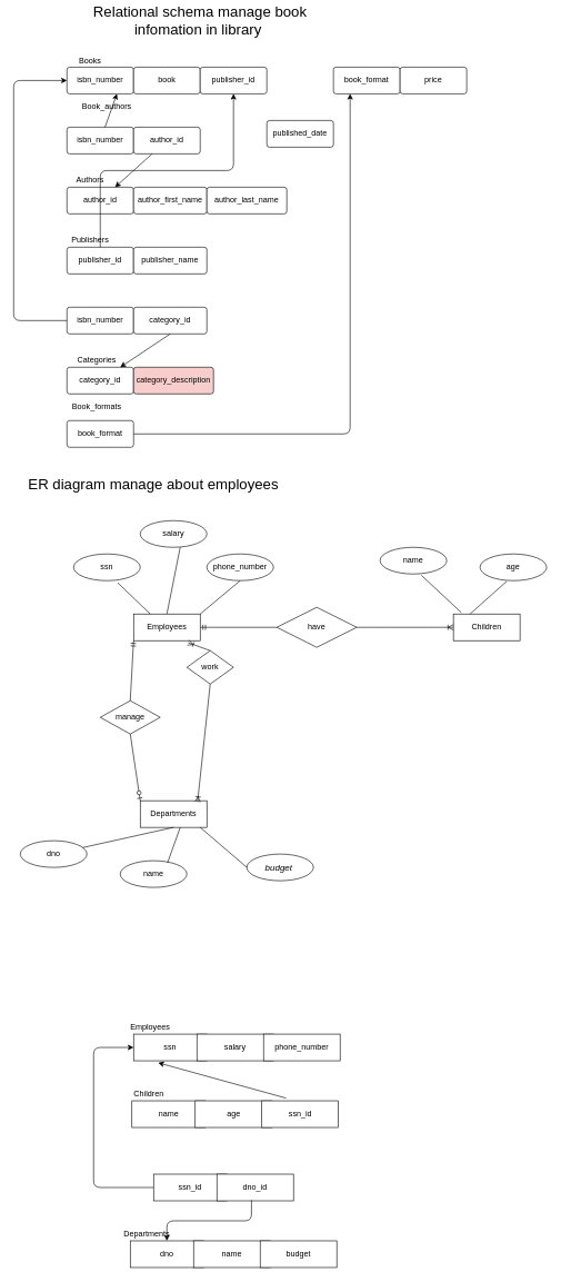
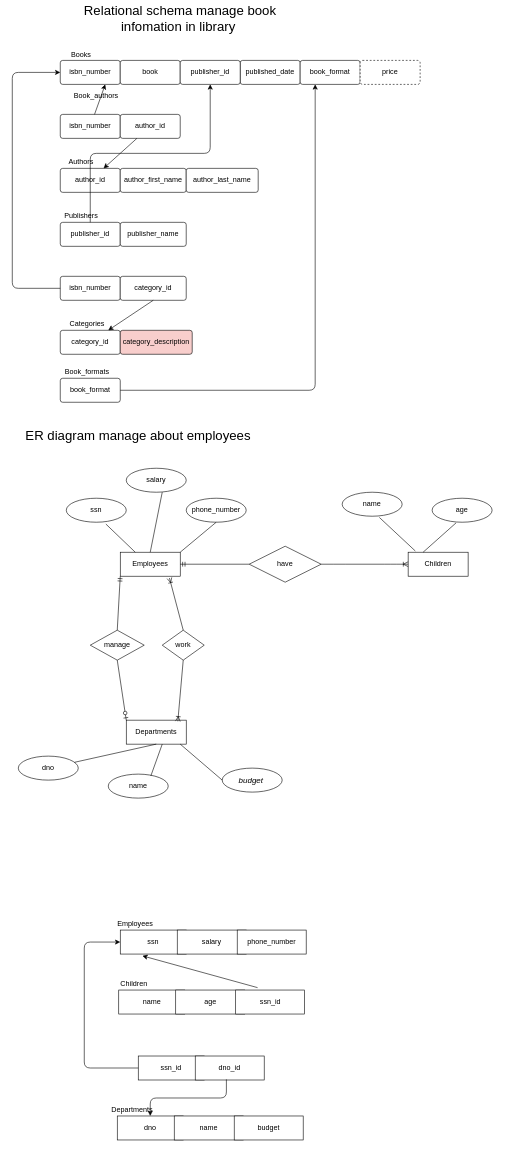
  <mxCell id="0" />
  <mxCell id="1" parent="0" />
  <mxCell id="2" value="isbn_number" style="rounded=1;arcSize=10;whiteSpace=wrap;html=1;align=center;" vertex="1" parent="1"><mxGeometry x="100" y="100" width="100" height="40" as="geometry" /></mxCell>
  <mxCell id="3" value="book" style="rounded=1;arcSize=10;whiteSpace=wrap;html=1;align=center;" vertex="1" parent="1"><mxGeometry x="200" y="100" width="100" height="40" as="geometry" /></mxCell>
- <mxCell id="4" value="published_date" style="rounded=1;arcSize=10;whiteSpace=wrap;html=1;align=center;" vertex="1" parent="1"><mxGeometry x="400" y="180" width="100" height="40" as="geometry" /></mxCell>
+ <mxCell id="4" value="published_date" style="rounded=1;arcSize=10;whiteSpace=wrap;html=1;align=center;" vertex="1" parent="1"><mxGeometry x="400" y="100" width="100" height="40" as="geometry" /></mxCell>
  <mxCell id="5" value="publisher_id" style="rounded=1;arcSize=10;whiteSpace=wrap;html=1;align=center;" vertex="1" parent="1"><mxGeometry x="300" y="100" width="100" height="40" as="geometry" /></mxCell>
  <mxCell id="6" value="&lt;font style=&quot;font-size: 22px&quot;&gt;Relational schema manage book infomation in library&amp;nbsp;&lt;/font&gt;" style="text;html=1;strokeColor=none;fillColor=none;align=center;verticalAlign=middle;whiteSpace=wrap;rounded=0;" vertex="1" parent="1"><mxGeometry x="100" y="20" width="400" height="20" as="geometry" /></mxCell>
  <mxCell id="7" value="Books" style="text;html=1;strokeColor=none;fillColor=none;align=center;verticalAlign=middle;whiteSpace=wrap;rounded=0;" vertex="1" parent="1"><mxGeometry x="100" y="80" width="70" height="20" as="geometry" /></mxCell>
  <mxCell id="8" value="book_format" style="rounded=1;arcSize=10;whiteSpace=wrap;html=1;align=center;" vertex="1" parent="1"><mxGeometry x="500" y="100" width="100" height="40" as="geometry" /></mxCell>
- <mxCell id="9" value="price" style="rounded=1;arcSize=10;whiteSpace=wrap;html=1;align=center;" vertex="1" parent="1"><mxGeometry x="600" y="100" width="100" height="40" as="geometry" /></mxCell>
+ <mxCell id="9" value="price" style="rounded=1;arcSize=10;whiteSpace=wrap;html=1;align=center;dashed=1;" vertex="1" parent="1"><mxGeometry x="600" y="100" width="100" height="40" as="geometry" /></mxCell>
  <mxCell id="10" value="isbn_number" style="rounded=1;arcSize=10;whiteSpace=wrap;html=1;align=center;" vertex="1" parent="1"><mxGeometry x="100" y="190" width="100" height="40" as="geometry" /></mxCell>
  <mxCell id="11" value="author_id" style="rounded=1;arcSize=10;whiteSpace=wrap;html=1;align=center;" vertex="1" parent="1"><mxGeometry x="200" y="190" width="100" height="40" as="geometry" /></mxCell>
  <mxCell id="12" value="Book_authors" style="text;html=1;strokeColor=none;fillColor=none;align=center;verticalAlign=middle;whiteSpace=wrap;rounded=0;" vertex="1" parent="1"><mxGeometry x="125" y="150" width="70" height="20" as="geometry" /></mxCell>
  <mxCell id="13" value="author_id" style="rounded=1;arcSize=10;whiteSpace=wrap;html=1;align=center;" vertex="1" parent="1"><mxGeometry x="100" y="280" width="100" height="40" as="geometry" /></mxCell>
  <mxCell id="14" value="author_first_name" style="rounded=1;arcSize=10;whiteSpace=wrap;html=1;align=center;" vertex="1" parent="1"><mxGeometry x="200" y="280" width="110" height="40" as="geometry" /></mxCell>
  <mxCell id="15" value="Authors" style="text;html=1;strokeColor=none;fillColor=none;align=center;verticalAlign=middle;whiteSpace=wrap;rounded=0;" vertex="1" parent="1"><mxGeometry x="100" y="260" width="70" height="20" as="geometry" /></mxCell>
  <mxCell id="16" value="author_last_name" style="rounded=1;arcSize=10;whiteSpace=wrap;html=1;align=center;" vertex="1" parent="1"><mxGeometry x="310" y="280" width="120" height="40" as="geometry" /></mxCell>
  <mxCell id="17" value="publisher_id" style="rounded=1;arcSize=10;whiteSpace=wrap;html=1;align=center;" vertex="1" parent="1"><mxGeometry x="100" y="370" width="100" height="40" as="geometry" /></mxCell>
  <mxCell id="18" value="publisher_name" style="rounded=1;arcSize=10;whiteSpace=wrap;html=1;align=center;" vertex="1" parent="1"><mxGeometry x="200" y="370" width="110" height="40" as="geometry" /></mxCell>
  <mxCell id="19" value="Publishers" style="text;html=1;strokeColor=none;fillColor=none;align=center;verticalAlign=middle;whiteSpace=wrap;rounded=0;" vertex="1" parent="1"><mxGeometry x="100" y="350" width="70" height="20" as="geometry" /></mxCell>
  <mxCell id="20" value="isbn_number" style="rounded=1;arcSize=10;whiteSpace=wrap;html=1;align=center;" vertex="1" parent="1"><mxGeometry x="100" y="460" width="100" height="40" as="geometry" /></mxCell>
  <mxCell id="21" value="category_id" style="rounded=1;arcSize=10;whiteSpace=wrap;html=1;align=center;" vertex="1" parent="1"><mxGeometry x="200" y="460" width="110" height="40" as="geometry" /></mxCell>
  <mxCell id="22" value="category_id" style="rounded=1;arcSize=10;whiteSpace=wrap;html=1;align=center;" vertex="1" parent="1"><mxGeometry x="100" y="550" width="100" height="40" as="geometry" /></mxCell>
  <mxCell id="23" value="category_description" style="rounded=1;arcSize=10;whiteSpace=wrap;html=1;align=center;fillColor=#f8cecc;" vertex="1" parent="1"><mxGeometry x="200" y="550" width="120" height="40" as="geometry" /></mxCell>
  <mxCell id="24" value="Categories" style="text;html=1;strokeColor=none;fillColor=none;align=center;verticalAlign=middle;whiteSpace=wrap;rounded=0;" vertex="1" parent="1"><mxGeometry x="110" y="530" width="70" height="20" as="geometry" /></mxCell>
  <mxCell id="25" value="book_format" style="rounded=1;arcSize=10;whiteSpace=wrap;html=1;align=center;" vertex="1" parent="1"><mxGeometry x="100" y="630" width="100" height="40" as="geometry" /></mxCell>
- <mxCell id="26" value="Book_formats" style="text;html=1;strokeColor=none;fillColor=none;align=center;verticalAlign=middle;whiteSpace=wrap;rounded=0;" vertex="1" parent="1"><mxGeometry x="110" y="600" width="70" height="20" as="geometry" /></mxCell>
+ <mxCell id="26" value="Book_formats" style="text;html=1;strokeColor=none;fillColor=none;align=center;verticalAlign=middle;whiteSpace=wrap;rounded=0;" vertex="1" parent="1"><mxGeometry x="110" y="610" width="70" height="20" as="geometry" /></mxCell>
  <mxCell id="27" value="" style="endArrow=classic;html=1;entryX=0.75;entryY=1;entryDx=0;entryDy=0;" edge="1" parent="1" source="10" target="2"><mxGeometry width="50" height="50" relative="1" as="geometry"><mxPoint x="340" y="370" as="sourcePoint" /><mxPoint x="390" y="320" as="targetPoint" /></mxGeometry></mxCell>
  <mxCell id="28" value="" style="endArrow=classic;html=1;" edge="1" parent="1" source="11" target="13"><mxGeometry width="50" height="50" relative="1" as="geometry"><mxPoint x="340" y="370" as="sourcePoint" /><mxPoint x="390" y="320" as="targetPoint" /></mxGeometry></mxCell>
  <mxCell id="29" value="" style="endArrow=classic;html=1;edgeStyle=elbowEdgeStyle;elbow=vertical;" edge="1" parent="1" source="17" target="5"><mxGeometry width="50" height="50" relative="1" as="geometry"><mxPoint x="340" y="420" as="sourcePoint" /><mxPoint x="390" y="370" as="targetPoint" /></mxGeometry></mxCell>
  <mxCell id="30" value="" style="endArrow=classic;html=1;entryX=0.25;entryY=1;entryDx=0;entryDy=0;edgeStyle=orthogonalEdgeStyle;" edge="1" parent="1" source="25" target="8"><mxGeometry width="50" height="50" relative="1" as="geometry"><mxPoint x="330" y="440" as="sourcePoint" /><mxPoint x="380" y="390" as="targetPoint" /></mxGeometry></mxCell>
  <mxCell id="31" value="" style="endArrow=classic;html=1;edgeStyle=orthogonalEdgeStyle;" edge="1" parent="1" source="20" target="2"><mxGeometry width="50" height="50" relative="1" as="geometry"><mxPoint x="330" y="440" as="sourcePoint" /><mxPoint x="380" y="390" as="targetPoint" /><Array as="points"><mxPoint x="20" y="480" /><mxPoint x="20" y="120" /></Array></mxGeometry></mxCell>
  <mxCell id="32" value="" style="endArrow=classic;html=1;exitX=0.5;exitY=1;exitDx=0;exitDy=0;" edge="1" parent="1" source="21" target="22"><mxGeometry width="50" height="50" relative="1" as="geometry"><mxPoint x="330" y="510" as="sourcePoint" /><mxPoint x="380" y="460" as="targetPoint" /></mxGeometry></mxCell>
  <mxCell id="33" value="&lt;font style=&quot;font-size: 22px&quot;&gt;ER diagram manage about employees&lt;br&gt;&lt;br&gt;&lt;/font&gt;" style="text;html=1;strokeColor=none;fillColor=none;align=center;verticalAlign=middle;whiteSpace=wrap;rounded=0;" vertex="1" parent="1"><mxGeometry x="30" y="730" width="400" height="20" as="geometry" /></mxCell>
  <mxCell id="34" value="Departments&lt;br&gt;" style="whiteSpace=wrap;html=1;align=center;" vertex="1" parent="1"><mxGeometry x="210" y="1200" width="100" height="40" as="geometry" /></mxCell>
  <mxCell id="35" value="Employees" style="whiteSpace=wrap;html=1;align=center;" vertex="1" parent="1"><mxGeometry x="200" y="920" width="100" height="40" as="geometry" /></mxCell>
  <mxCell id="36" value="ssn&lt;br&gt;" style="ellipse;whiteSpace=wrap;html=1;align=center;" vertex="1" parent="1"><mxGeometry x="110" y="830" width="100" height="40" as="geometry" /></mxCell>
  <mxCell id="37" value="salary" style="ellipse;whiteSpace=wrap;html=1;align=center;" vertex="1" parent="1"><mxGeometry x="210" y="780" width="100" height="40" as="geometry" /></mxCell>
  <mxCell id="38" value="phone_number&lt;br&gt;" style="ellipse;whiteSpace=wrap;html=1;align=center;" vertex="1" parent="1"><mxGeometry x="310" y="830" width="100" height="40" as="geometry" /></mxCell>
  <mxCell id="39" value="have" style="shape=rhombus;perimeter=rhombusPerimeter;whiteSpace=wrap;html=1;align=center;" vertex="1" parent="1"><mxGeometry x="415" y="910" width="120" height="60" as="geometry" /></mxCell>
- <mxCell id="40" value="work" style="shape=rhombus;perimeter=rhombusPerimeter;whiteSpace=wrap;html=1;align=center;" vertex="1" parent="1"><mxGeometry x="280" y="975" width="70" height="50" as="geometry" /></mxCell>
+ <mxCell id="40" value="work" style="shape=rhombus;perimeter=rhombusPerimeter;whiteSpace=wrap;html=1;align=center;" vertex="1" parent="1"><mxGeometry x="270" y="1050" width="70" height="50" as="geometry" /></mxCell>
  <mxCell id="41" value="" style="fontSize=12;html=1;endArrow=ERoneToMany;entryX=0.86;entryY=0.05;entryDx=0;entryDy=0;entryPerimeter=0;exitX=0.5;exitY=1;exitDx=0;exitDy=0;" edge="1" parent="1" source="40" target="34"><mxGeometry width="100" height="100" relative="1" as="geometry"><mxPoint x="290" y="1103" as="sourcePoint" /><mxPoint x="420" y="1170" as="targetPoint" /></mxGeometry></mxCell>
  <mxCell id="42" value="manage" style="shape=rhombus;perimeter=rhombusPerimeter;whiteSpace=wrap;html=1;align=center;" vertex="1" parent="1"><mxGeometry x="150" y="1050" width="90" height="50" as="geometry" /></mxCell>
  <mxCell id="43" value="" style="fontSize=12;html=1;endArrow=ERmandOne;entryX=1;entryY=0.5;entryDx=0;entryDy=0;exitX=0;exitY=0.5;exitDx=0;exitDy=0;" edge="1" parent="1" source="39" target="35"><mxGeometry width="100" height="100" relative="1" as="geometry"><mxPoint x="320" y="1070" as="sourcePoint" /><mxPoint x="420" y="970" as="targetPoint" /></mxGeometry></mxCell>
  <mxCell id="44" value="" style="fontSize=12;html=1;endArrow=ERmandOne;entryX=0;entryY=1;entryDx=0;entryDy=0;exitX=0.5;exitY=0;exitDx=0;exitDy=0;" edge="1" parent="1" source="42" target="35"><mxGeometry width="100" height="100" relative="1" as="geometry"><mxPoint x="320" y="1170" as="sourcePoint" /><mxPoint x="420" y="1070" as="targetPoint" /></mxGeometry></mxCell>
  <mxCell id="45" value="" style="fontSize=12;html=1;endArrow=ERzeroToOne;endFill=1;entryX=0;entryY=0;entryDx=0;entryDy=0;exitX=0.5;exitY=1;exitDx=0;exitDy=0;" edge="1" parent="1" source="42" target="34"><mxGeometry width="100" height="100" relative="1" as="geometry"><mxPoint x="320" y="1170" as="sourcePoint" /><mxPoint x="420" y="1070" as="targetPoint" /></mxGeometry></mxCell>
  <mxCell id="46" value="" style="fontSize=12;html=1;endArrow=ERoneToMany;entryX=0.82;entryY=1.075;entryDx=0;entryDy=0;entryPerimeter=0;exitX=0.5;exitY=0;exitDx=0;exitDy=0;" edge="1" parent="1" source="40" target="35"><mxGeometry width="100" height="100" relative="1" as="geometry"><mxPoint x="320" y="1170" as="sourcePoint" /><mxPoint x="420" y="1070" as="targetPoint" /></mxGeometry></mxCell>
  <mxCell id="47" value="" style="endArrow=none;html=1;rounded=0;entryX=0.66;entryY=1.075;entryDx=0;entryDy=0;entryPerimeter=0;exitX=0.25;exitY=0;exitDx=0;exitDy=0;" edge="1" parent="1" source="35" target="36"><mxGeometry relative="1" as="geometry"><mxPoint x="290" y="1020" as="sourcePoint" /><mxPoint x="450" y="1020" as="targetPoint" /></mxGeometry></mxCell>
  <mxCell id="48" value="" style="endArrow=none;html=1;rounded=0;entryX=0.6;entryY=1;entryDx=0;entryDy=0;entryPerimeter=0;exitX=0.5;exitY=0;exitDx=0;exitDy=0;" edge="1" parent="1" source="35" target="37"><mxGeometry relative="1" as="geometry"><mxPoint x="290" y="1020" as="sourcePoint" /><mxPoint x="450" y="1020" as="targetPoint" /></mxGeometry></mxCell>
  <mxCell id="49" value="" style="endArrow=none;html=1;rounded=0;entryX=0.5;entryY=1;entryDx=0;entryDy=0;exitX=1;exitY=0;exitDx=0;exitDy=0;" edge="1" parent="1" source="35" target="38"><mxGeometry relative="1" as="geometry"><mxPoint x="290" y="1020" as="sourcePoint" /><mxPoint x="450" y="1020" as="targetPoint" /></mxGeometry></mxCell>
  <mxCell id="50" value="ssn" style="rounded=0;whiteSpace=wrap;html=1;" vertex="1" parent="1"><mxGeometry x="200" y="1550" width="110" height="40" as="geometry" /></mxCell>
  <mxCell id="51" value="salary" style="rounded=0;whiteSpace=wrap;html=1;" vertex="1" parent="1"><mxGeometry x="295" y="1550" width="115" height="40" as="geometry" /></mxCell>
  <mxCell id="52" value="phone_number" style="rounded=0;whiteSpace=wrap;html=1;" vertex="1" parent="1"><mxGeometry x="395" y="1550" width="115" height="40" as="geometry" /></mxCell>
  <mxCell id="53" value="Employees" style="text;html=1;strokeColor=none;fillColor=none;align=center;verticalAlign=middle;whiteSpace=wrap;rounded=0;" vertex="1" parent="1"><mxGeometry x="205" y="1530" width="40" height="20" as="geometry" /></mxCell>
  <mxCell id="54" value="dno" style="ellipse;whiteSpace=wrap;html=1;align=center;" vertex="1" parent="1"><mxGeometry x="30" y="1260" width="100" height="40" as="geometry" /></mxCell>
  <mxCell id="55" value="&lt;i&gt;&lt;span lang=&quot;VI&quot; style=&quot;font-size: 10.0pt ; line-height: 115% ; font-family: &amp;#34;arial&amp;#34; , sans-serif&quot;&gt;budget&amp;nbsp;&lt;/span&gt;&lt;/i&gt;" style="ellipse;whiteSpace=wrap;html=1;align=center;" vertex="1" parent="1"><mxGeometry x="370" y="1280" width="100" height="40" as="geometry" /></mxCell>
  <mxCell id="56" value="name" style="ellipse;whiteSpace=wrap;html=1;align=center;" vertex="1" parent="1"><mxGeometry x="180" y="1290" width="100" height="40" as="geometry" /></mxCell>
  <mxCell id="57" value="" style="endArrow=none;html=1;rounded=0;entryX=0.5;entryY=1;entryDx=0;entryDy=0;" edge="1" parent="1" source="54" target="34"><mxGeometry relative="1" as="geometry"><mxPoint x="290" y="1340" as="sourcePoint" /><mxPoint x="450" y="1340" as="targetPoint" /></mxGeometry></mxCell>
  <mxCell id="58" value="" style="endArrow=none;html=1;rounded=0;entryX=0.6;entryY=1;entryDx=0;entryDy=0;entryPerimeter=0;exitX=0.71;exitY=0.075;exitDx=0;exitDy=0;exitPerimeter=0;" edge="1" parent="1" source="56" target="34"><mxGeometry relative="1" as="geometry"><mxPoint x="290" y="1340" as="sourcePoint" /><mxPoint x="450" y="1340" as="targetPoint" /></mxGeometry></mxCell>
  <mxCell id="59" value="" style="endArrow=none;html=1;rounded=0;entryX=0.9;entryY=1;entryDx=0;entryDy=0;entryPerimeter=0;exitX=0;exitY=0.5;exitDx=0;exitDy=0;" edge="1" parent="1" source="55" target="34"><mxGeometry relative="1" as="geometry"><mxPoint x="290" y="1340" as="sourcePoint" /><mxPoint x="450" y="1340" as="targetPoint" /></mxGeometry></mxCell>
  <mxCell id="60" value="name" style="rounded=0;whiteSpace=wrap;html=1;" vertex="1" parent="1"><mxGeometry x="197.5" y="1650" width="110" height="40" as="geometry" /></mxCell>
  <mxCell id="61" value="age" style="rounded=0;whiteSpace=wrap;html=1;" vertex="1" parent="1"><mxGeometry x="292.5" y="1650" width="115" height="40" as="geometry" /></mxCell>
  <mxCell id="62" value="ssn_id" style="rounded=0;whiteSpace=wrap;html=1;" vertex="1" parent="1"><mxGeometry x="392.5" y="1650" width="115" height="40" as="geometry" /></mxCell>
  <mxCell id="63" value="Children" style="text;html=1;strokeColor=none;fillColor=none;align=center;verticalAlign=middle;whiteSpace=wrap;rounded=0;" vertex="1" parent="1"><mxGeometry x="202.5" y="1630" width="40" height="20" as="geometry" /></mxCell>
  <mxCell id="64" value="dno" style="rounded=0;whiteSpace=wrap;html=1;" vertex="1" parent="1"><mxGeometry x="195" y="1860" width="110" height="40" as="geometry" /></mxCell>
  <mxCell id="65" value="name" style="rounded=0;whiteSpace=wrap;html=1;" vertex="1" parent="1"><mxGeometry x="290" y="1860" width="115" height="40" as="geometry" /></mxCell>
  <mxCell id="66" value="budget" style="rounded=0;whiteSpace=wrap;html=1;" vertex="1" parent="1"><mxGeometry x="390" y="1860" width="115" height="40" as="geometry" /></mxCell>
  <mxCell id="67" value="Departments" style="text;html=1;strokeColor=none;fillColor=none;align=center;verticalAlign=middle;whiteSpace=wrap;rounded=0;" vertex="1" parent="1"><mxGeometry x="200" y="1840" width="40" height="20" as="geometry" /></mxCell>
  <mxCell id="68" value="ssn_id" style="rounded=0;whiteSpace=wrap;html=1;" vertex="1" parent="1"><mxGeometry x="230" y="1760" width="110" height="40" as="geometry" /></mxCell>
  <mxCell id="69" value="dno_id" style="rounded=0;whiteSpace=wrap;html=1;" vertex="1" parent="1"><mxGeometry x="325" y="1760" width="115" height="40" as="geometry" /></mxCell>
  <mxCell id="70" value="" style="endArrow=classic;html=1;edgeStyle=orthogonalEdgeStyle;entryX=0;entryY=0.5;entryDx=0;entryDy=0;exitX=0;exitY=0.5;exitDx=0;exitDy=0;" edge="1" parent="1" source="68" target="50"><mxGeometry width="50" height="50" relative="1" as="geometry"><mxPoint x="270" y="1790" as="sourcePoint" /><mxPoint x="50" y="1640" as="targetPoint" /><Array as="points"><mxPoint x="140" y="1780" /><mxPoint x="140" y="1570" /></Array></mxGeometry></mxCell>
  <mxCell id="71" value="" style="endArrow=classic;html=1;exitX=0.452;exitY=0.975;exitDx=0;exitDy=0;exitPerimeter=0;edgeStyle=orthogonalEdgeStyle;" edge="1" parent="1" source="69" target="64"><mxGeometry width="50" height="50" relative="1" as="geometry"><mxPoint x="270" y="1790" as="sourcePoint" /><mxPoint x="120" y="1860" as="targetPoint" /></mxGeometry></mxCell>
  <mxCell id="72" value="" style="endArrow=classic;html=1;entryX=0.336;entryY=1.075;entryDx=0;entryDy=0;entryPerimeter=0;exitX=0.317;exitY=-0.1;exitDx=0;exitDy=0;exitPerimeter=0;" edge="1" parent="1" source="62" target="50"><mxGeometry width="50" height="50" relative="1" as="geometry"><mxPoint x="430" y="1665" as="sourcePoint" /><mxPoint x="480" y="1615" as="targetPoint" /></mxGeometry></mxCell>
  <mxCell id="73" value="Children&lt;br&gt;" style="whiteSpace=wrap;html=1;align=center;" vertex="1" parent="1"><mxGeometry x="680" y="920" width="100" height="40" as="geometry" /></mxCell>
  <mxCell id="74" value="age&lt;br&gt;" style="ellipse;whiteSpace=wrap;html=1;align=center;" vertex="1" parent="1"><mxGeometry x="720" y="830" width="100" height="40" as="geometry" /></mxCell>
  <mxCell id="75" value="" style="edgeStyle=entityRelationEdgeStyle;fontSize=12;html=1;endArrow=ERoneToMany;entryX=0;entryY=0.5;entryDx=0;entryDy=0;exitX=1;exitY=0.5;exitDx=0;exitDy=0;" edge="1" parent="1" target="73"><mxGeometry width="100" height="100" relative="1" as="geometry"><mxPoint x="535" y="940" as="sourcePoint" /><mxPoint x="420" y="970" as="targetPoint" /></mxGeometry></mxCell>
  <mxCell id="76" value="" style="endArrow=none;html=1;rounded=0;entryX=0.42;entryY=1.05;entryDx=0;entryDy=0;entryPerimeter=0;exitX=0.12;exitY=-0.05;exitDx=0;exitDy=0;exitPerimeter=0;" edge="1" parent="1" source="73"><mxGeometry relative="1" as="geometry"><mxPoint x="290" y="1020" as="sourcePoint" /><mxPoint x="632" y="862" as="targetPoint" /></mxGeometry></mxCell>
  <mxCell id="77" value="" style="endArrow=none;html=1;rounded=0;entryX=0.4;entryY=1.025;entryDx=0;entryDy=0;entryPerimeter=0;exitX=0.25;exitY=0;exitDx=0;exitDy=0;" edge="1" parent="1" source="73" target="74"><mxGeometry relative="1" as="geometry"><mxPoint x="290" y="1020" as="sourcePoint" /><mxPoint x="450" y="1020" as="targetPoint" /></mxGeometry></mxCell>
  <mxCell id="78" value="name" style="ellipse;whiteSpace=wrap;html=1;align=center;" vertex="1" parent="1"><mxGeometry x="570" y="820" width="100" height="40" as="geometry" /></mxCell>
